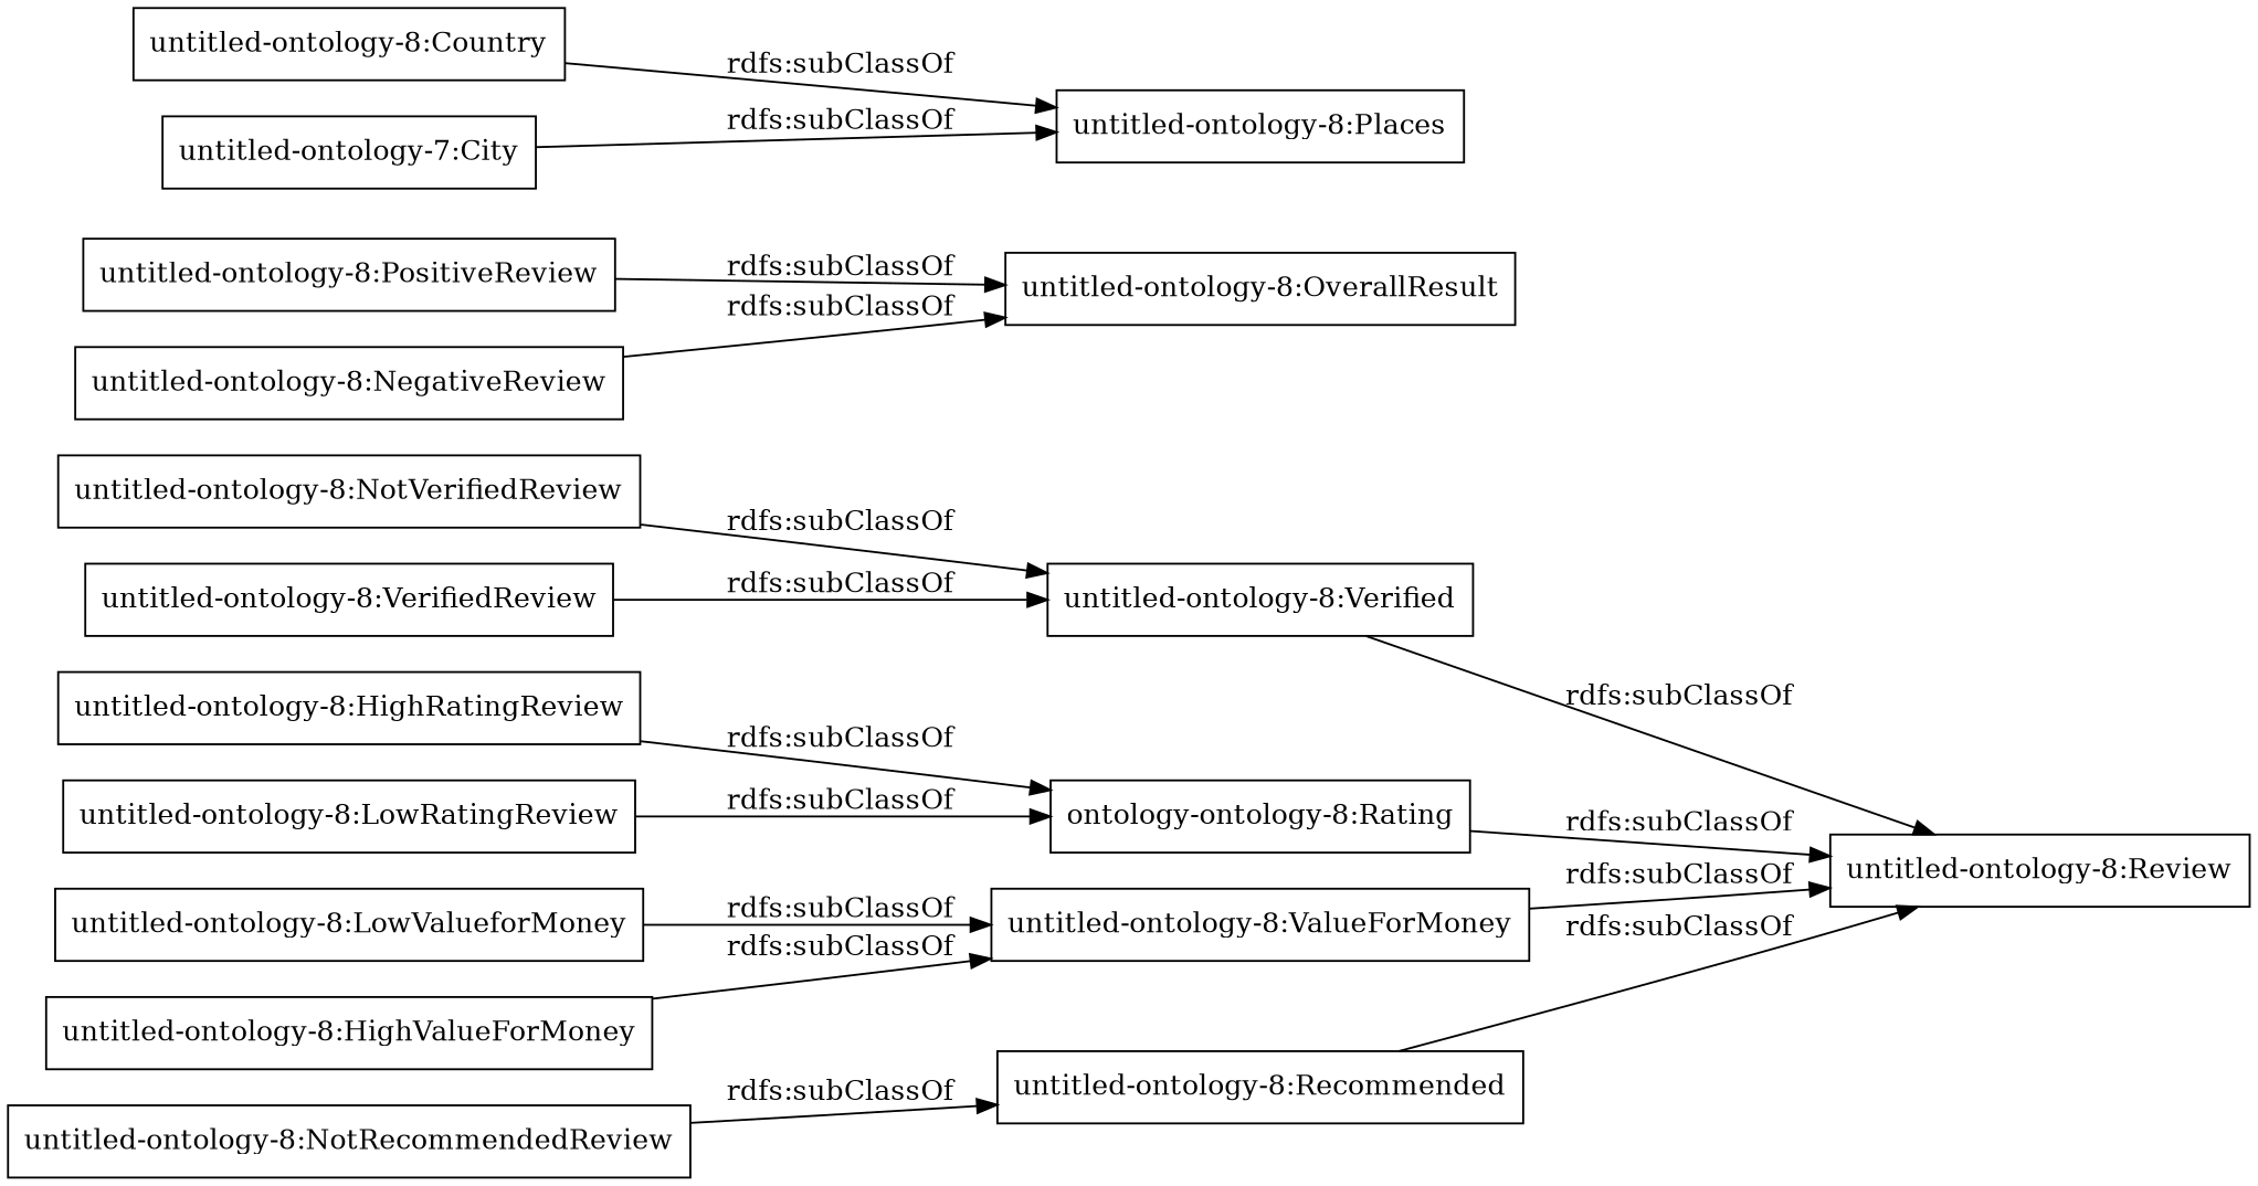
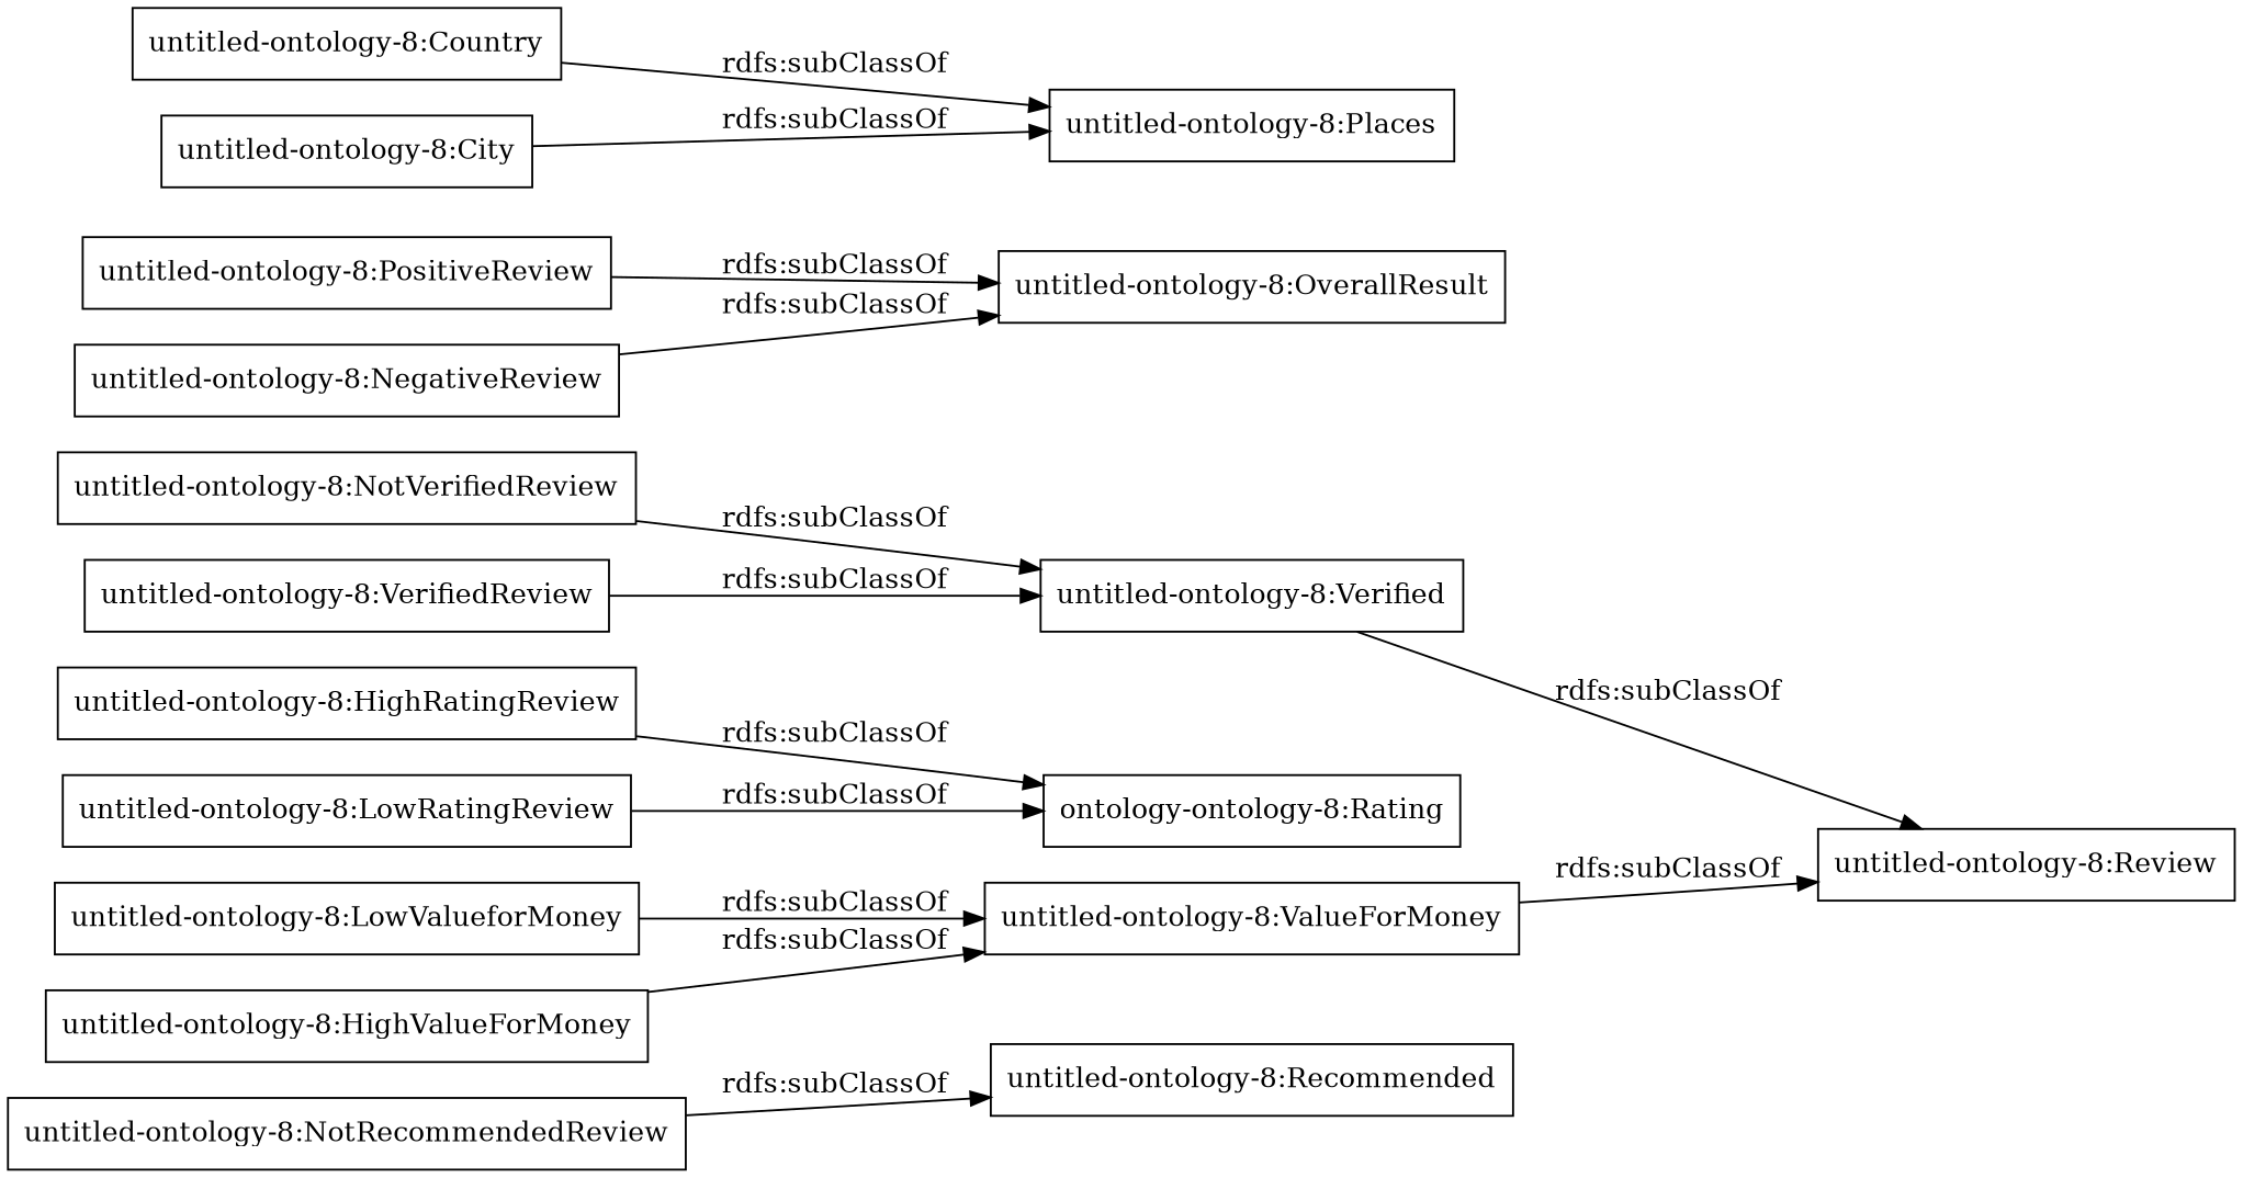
  digraph {
    rankdir=LR
    node [color=black shape=rectangle]
    "untitled-ontology-8:Recommended"
    "untitled-ontology-8:Review"
    "untitled-ontology-8:Verified"
    "untitled-ontology-8:NotVerifiedReview"
    "untitled-ontology-8:VerifiedReview"
    n6 [label="ontology-ontology-8:Rating"]
    "untitled-ontology-8:PositiveReview"
    "untitled-ontology-8:OverallResult"
    "untitled-ontology-8:HighRatingReview"
    "untitled-ontology-8:ValueForMoney"
    "untitled-ontology-8:NotRecommendedReview"
    "untitled-ontology-8:LowValueforMoney"
    "untitled-ontology-8:Country"
    "untitled-ontology-8:Places"
    "untitled-ontology-8:LowRatingReview"
    "untitled-ontology-8:NegativeReview"
    "untitled-ontology-8:HighValueForMoney"
-   "untitled-ontology-8:City" [label="untitled-ontology-7:City"]
-   "untitled-ontology-8:Recommended" -> "untitled-ontology-8:Review" [label="rdfs:subClassOf"]
+   "untitled-ontology-8:City"
    "untitled-ontology-8:Verified" -> "untitled-ontology-8:Review" [label="rdfs:subClassOf"]
    "untitled-ontology-8:NotVerifiedReview" -> "untitled-ontology-8:Verified" [label="rdfs:subClassOf"]
    "untitled-ontology-8:VerifiedReview" -> "untitled-ontology-8:Verified" [label="rdfs:subClassOf"]
-   n6 -> "untitled-ontology-8:Review" [label="rdfs:subClassOf"]
    "untitled-ontology-8:PositiveReview" -> "untitled-ontology-8:OverallResult" [label="rdfs:subClassOf"]
    "untitled-ontology-8:HighRatingReview" -> n6 [label="rdfs:subClassOf"]
    "untitled-ontology-8:ValueForMoney" -> "untitled-ontology-8:Review" [label="rdfs:subClassOf"]
    "untitled-ontology-8:NotRecommendedReview" -> "untitled-ontology-8:Recommended" [label="rdfs:subClassOf"]
    "untitled-ontology-8:LowValueforMoney" -> "untitled-ontology-8:ValueForMoney" [label="rdfs:subClassOf"]
    "untitled-ontology-8:Country" -> "untitled-ontology-8:Places" [label="rdfs:subClassOf"]
    "untitled-ontology-8:LowRatingReview" -> n6 [label="rdfs:subClassOf"]
    "untitled-ontology-8:NegativeReview" -> "untitled-ontology-8:OverallResult" [label="rdfs:subClassOf"]
    "untitled-ontology-8:HighValueForMoney" -> "untitled-ontology-8:ValueForMoney" [label="rdfs:subClassOf"]
    "untitled-ontology-8:City" -> "untitled-ontology-8:Places" [label="rdfs:subClassOf"]
  }
